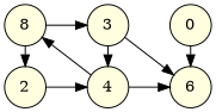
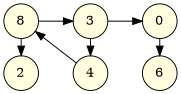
  digraph {
    rankdir=LR
    node [color=black fillcolor=lightyellow shape=circle style=filled]
    n1 [label=8]
    2
    3
    4
    n5 [label=0]
    6
    subgraph sub_1 {
      rank=same
      n1
      2
    }
    subgraph sub_2 {
      rank=same
      3
      4
    }
    subgraph sub_3 {
      rank=same
      n5
      6
    }
    n1 -> 2
    n1 -> 3
-   2 -> 4
    3 -> 4
-   3 -> 6
+   3 -> n5
    4 -> n1
-   4 -> 6
    n5 -> 6
  }
